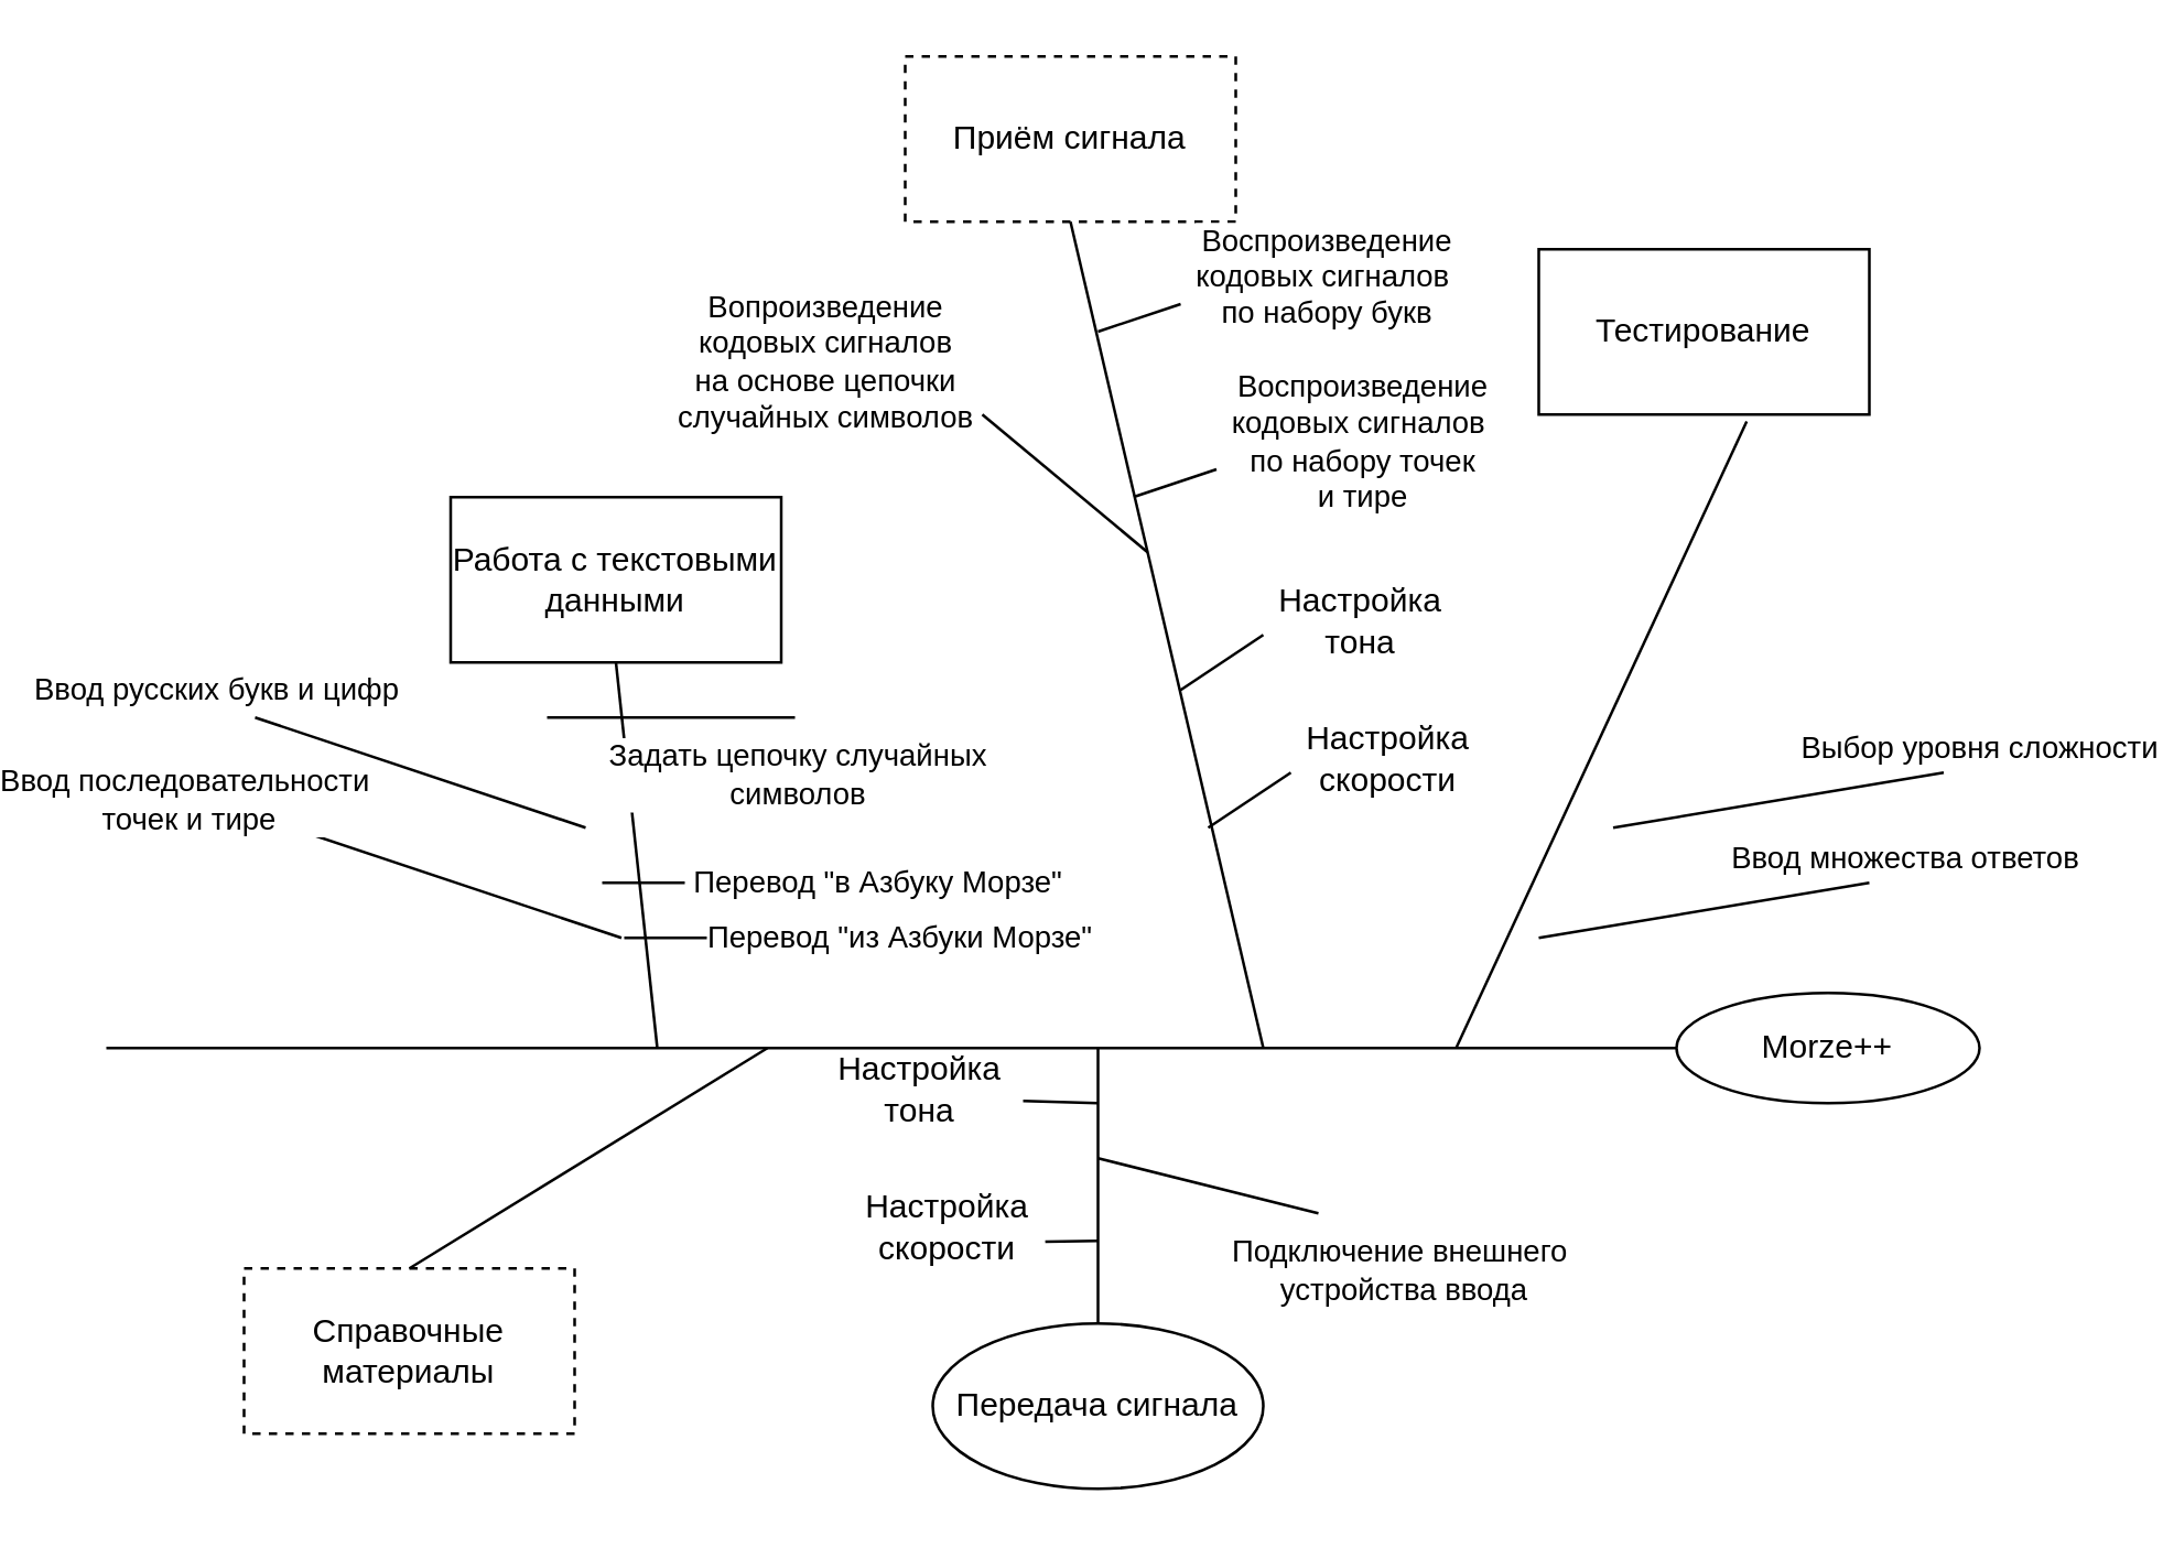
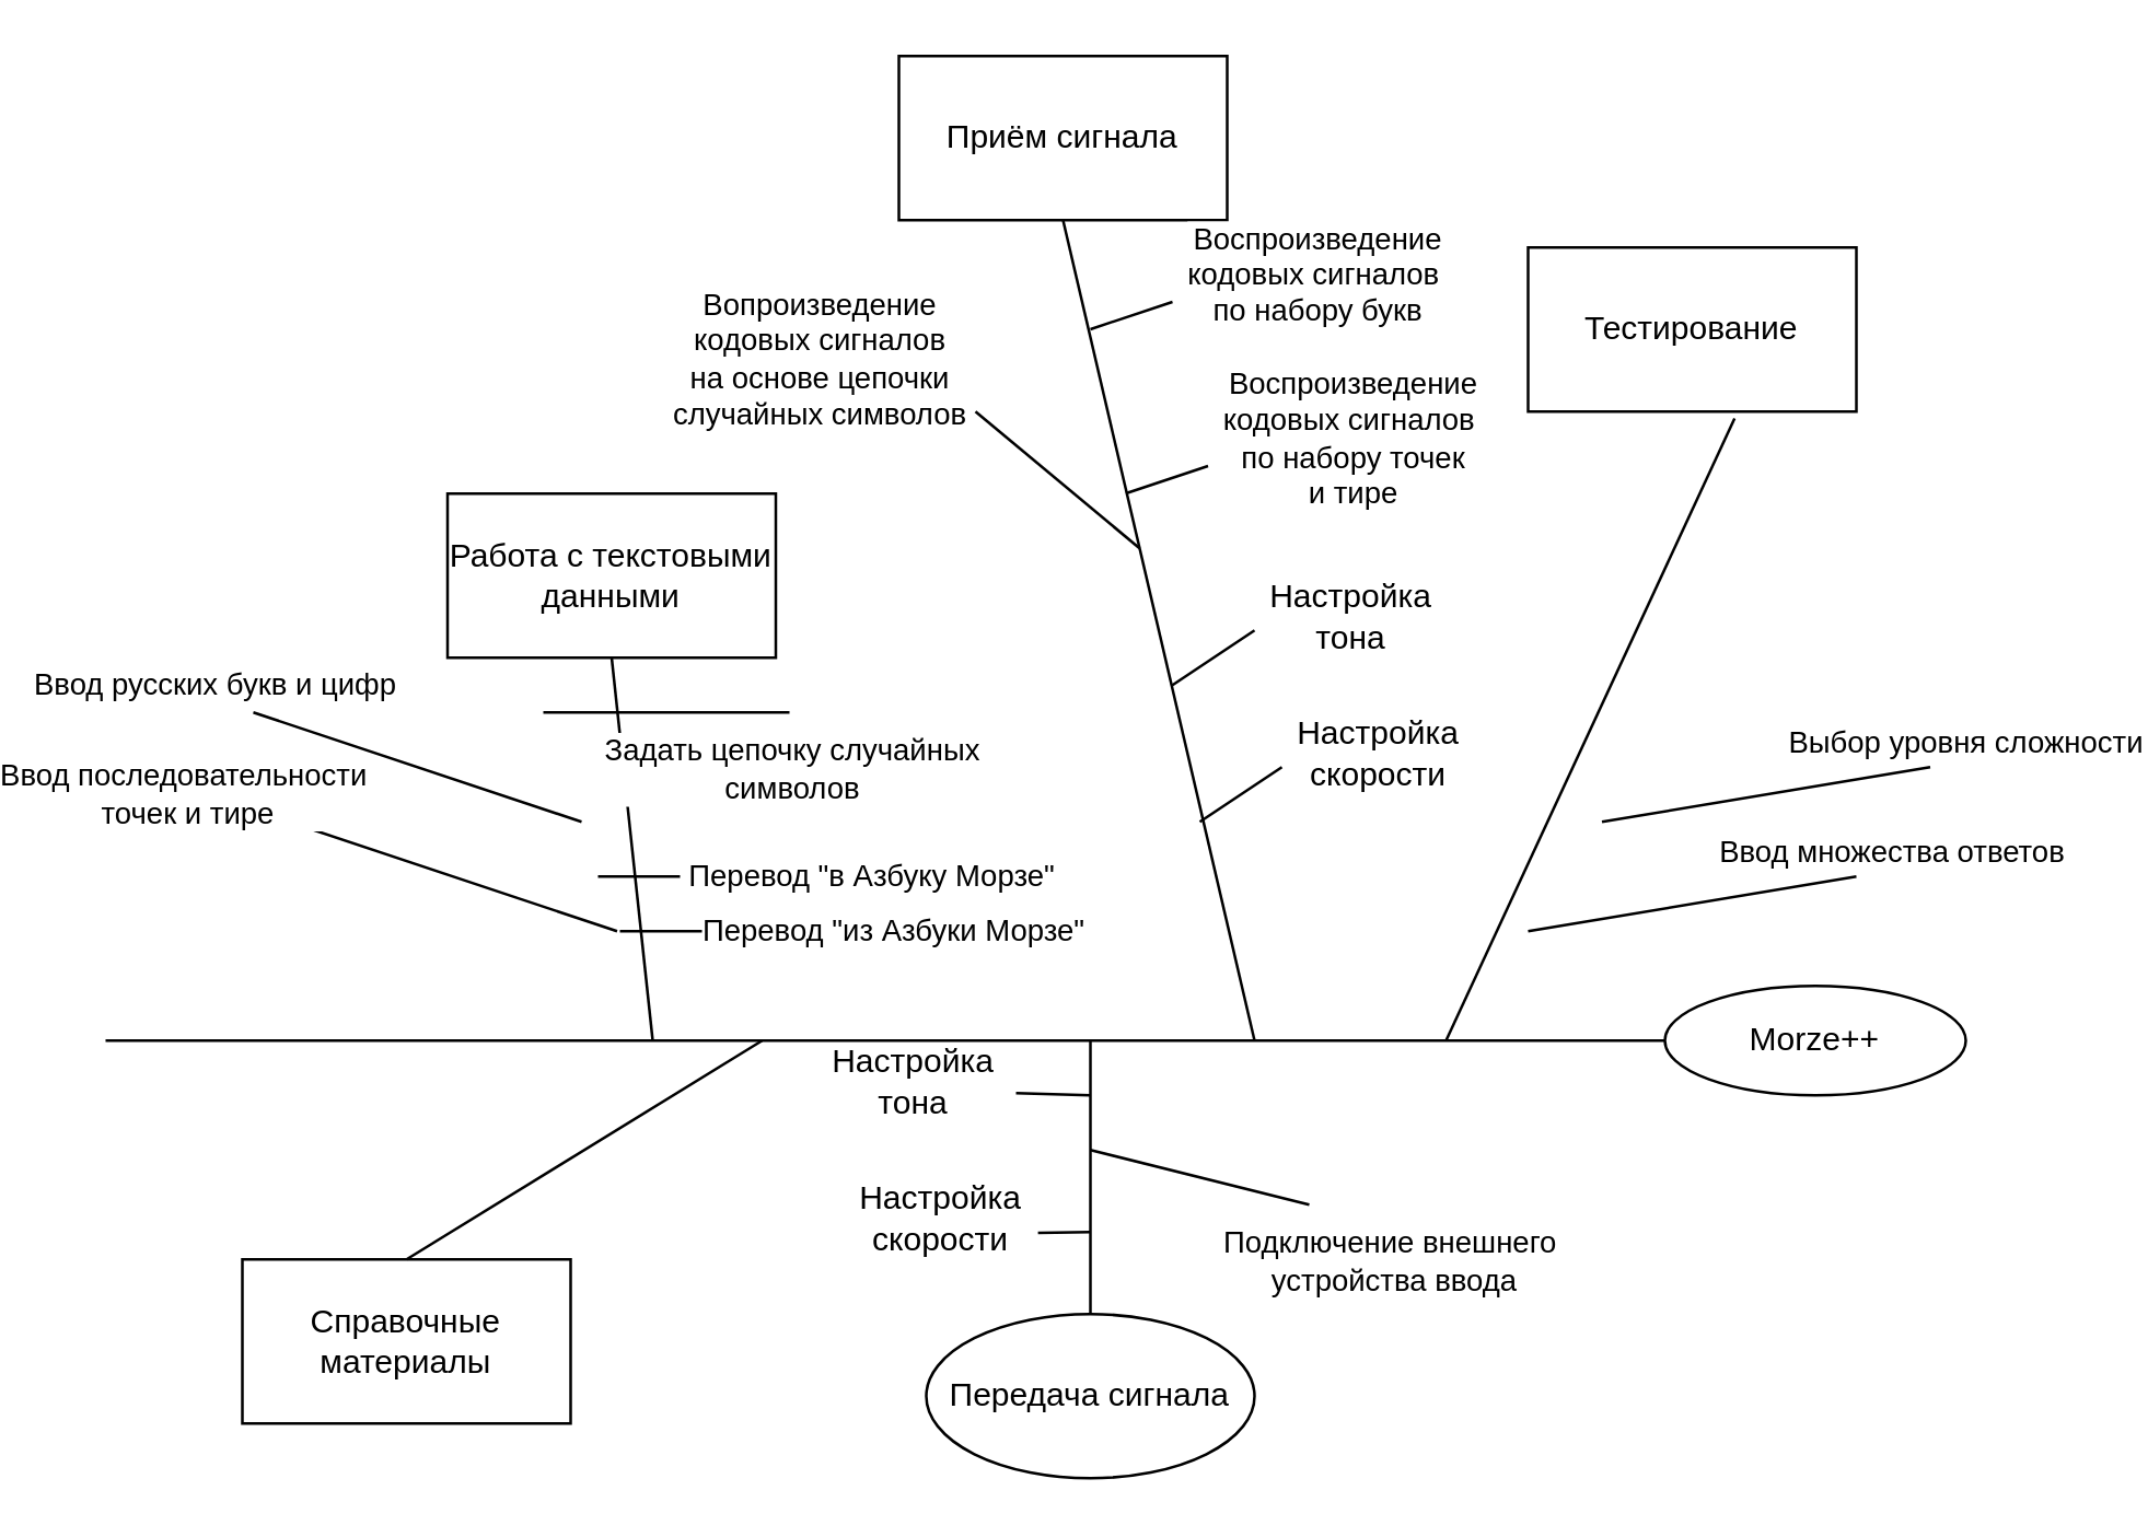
  <mxCell id="0" />
  <mxCell id="1" parent="0" />
  <mxCell id="2" value="" style="endArrow=none;html=1;" edge="1" parent="1"><mxGeometry width="50" height="50" relative="1" as="geometry"><mxPoint x="20" y="380" as="sourcePoint" /><mxPoint x="590" y="380" as="targetPoint" /></mxGeometry></mxCell>
  <mxCell id="3" value="Morze++" style="ellipse;whiteSpace=wrap;html=1;" vertex="1" parent="1"><mxGeometry x="590" y="360" width="110" height="40" as="geometry" /></mxCell>
- <mxCell id="4" value="Приём сигнала" style="rounded=0;whiteSpace=wrap;html=1;dashed=1;" vertex="1" parent="1"><mxGeometry x="310" y="20" width="120" height="60" as="geometry" /></mxCell>
+ <mxCell id="4" value="Приём сигнала" style="rounded=0;whiteSpace=wrap;html=1;" vertex="1" parent="1"><mxGeometry x="310" y="20" width="120" height="60" as="geometry" /></mxCell>
  <mxCell id="5" value="Тестирование" style="rounded=0;whiteSpace=wrap;html=1;" vertex="1" parent="1"><mxGeometry x="540" y="90" width="120" height="60" as="geometry" /></mxCell>
- <mxCell id="6" value="Справочные материалы" style="rounded=0;whiteSpace=wrap;html=1;dashed=1;" vertex="1" parent="1"><mxGeometry x="70" y="460" width="120" height="60" as="geometry" /></mxCell>
+ <mxCell id="6" value="Справочные материалы" style="rounded=0;whiteSpace=wrap;html=1;" vertex="1" parent="1"><mxGeometry x="70" y="460" width="120" height="60" as="geometry" /></mxCell>
  <mxCell id="7" value="Передача сигнала" style="ellipse;whiteSpace=wrap;html=1;" vertex="1" parent="1"><mxGeometry x="320" y="480" width="120" height="60" as="geometry" /></mxCell>
  <mxCell id="8" value="Работа с текстовыми данными" style="rounded=0;whiteSpace=wrap;html=1;" vertex="1" parent="1"><mxGeometry x="145" y="180" width="120" height="60" as="geometry" /></mxCell>
  <mxCell id="9" value="" style="endArrow=none;html=1;exitX=0.5;exitY=1;exitDx=0;exitDy=0;" edge="1" parent="1" source="4"><mxGeometry width="50" height="50" relative="1" as="geometry"><mxPoint x="320" y="410" as="sourcePoint" /><mxPoint x="440" y="380" as="targetPoint" /></mxGeometry></mxCell>
  <mxCell id="10" value="" style="endArrow=none;html=1;exitX=0.5;exitY=1;exitDx=0;exitDy=0;" edge="1" parent="1" source="8"><mxGeometry width="50" height="50" relative="1" as="geometry"><mxPoint x="320" y="410" as="sourcePoint" /><mxPoint x="220" y="380" as="targetPoint" /></mxGeometry></mxCell>
  <mxCell id="11" value="" style="endArrow=none;html=1;exitX=0.5;exitY=0;exitDx=0;exitDy=0;" edge="1" parent="1" source="6"><mxGeometry width="50" height="50" relative="1" as="geometry"><mxPoint x="320" y="410" as="sourcePoint" /><mxPoint x="260" y="380" as="targetPoint" /></mxGeometry></mxCell>
  <mxCell id="12" value="" style="endArrow=none;html=1;entryX=0.629;entryY=1.042;entryDx=0;entryDy=0;entryPerimeter=0;" edge="1" parent="1" target="5"><mxGeometry width="50" height="50" relative="1" as="geometry"><mxPoint x="510" y="380" as="sourcePoint" /><mxPoint x="370" y="360" as="targetPoint" /></mxGeometry></mxCell>
  <mxCell id="13" value="" style="endArrow=none;html=1;exitX=0.5;exitY=0;exitDx=0;exitDy=0;" edge="1" parent="1" source="7"><mxGeometry width="50" height="50" relative="1" as="geometry"><mxPoint x="320" y="410" as="sourcePoint" /><mxPoint x="380" y="380" as="targetPoint" /></mxGeometry></mxCell>
  <mxCell id="14" value="" style="endArrow=none;html=1;" edge="1" parent="1"><mxGeometry width="50" height="50" relative="1" as="geometry"><mxPoint x="687" y="280" as="sourcePoint" /><mxPoint x="567" y="300" as="targetPoint" /></mxGeometry></mxCell>
  <mxCell id="15" value="Выбор уровня сложности&lt;br&gt;" style="edgeLabel;html=1;align=center;verticalAlign=middle;resizable=0;points=[];" vertex="1" connectable="0" parent="14"><mxGeometry x="-0.769" y="2" relative="1" as="geometry"><mxPoint x="26.28" y="-14.24" as="offset" /></mxGeometry></mxCell>
  <mxCell id="16" value="" style="endArrow=none;html=1;" edge="1" parent="1"><mxGeometry width="50" height="50" relative="1" as="geometry"><mxPoint x="660" y="320" as="sourcePoint" /><mxPoint x="540" y="340" as="targetPoint" /></mxGeometry></mxCell>
  <mxCell id="17" value="Ввод множества ответов" style="edgeLabel;html=1;align=center;verticalAlign=middle;resizable=0;points=[];" vertex="1" connectable="0" parent="16"><mxGeometry x="-0.769" y="2" relative="1" as="geometry"><mxPoint x="26.28" y="-14.24" as="offset" /></mxGeometry></mxCell>
  <mxCell id="18" value="" style="endArrow=none;html=1;" edge="1" parent="1"><mxGeometry width="50" height="50" relative="1" as="geometry"><mxPoint x="180" y="260" as="sourcePoint" /><mxPoint x="270" y="260" as="targetPoint" /></mxGeometry></mxCell>
  <mxCell id="19" value="Задать цепочку случайных&lt;br&gt;символов" style="edgeLabel;html=1;align=center;verticalAlign=middle;resizable=0;points=[];" vertex="1" connectable="0" parent="18"><mxGeometry x="0.533" y="1" relative="1" as="geometry"><mxPoint x="21" y="21" as="offset" /></mxGeometry></mxCell>
  <mxCell id="20" value="" style="endArrow=none;html=1;" edge="1" parent="1"><mxGeometry width="50" height="50" relative="1" as="geometry"><mxPoint x="74" y="260" as="sourcePoint" /><mxPoint x="194" y="300" as="targetPoint" /></mxGeometry></mxCell>
  <mxCell id="21" value="Ввод русских букв и цифр" style="edgeLabel;html=1;align=center;verticalAlign=middle;resizable=0;points=[];" vertex="1" connectable="0" parent="20"><mxGeometry x="-0.788" y="1" relative="1" as="geometry"><mxPoint x="-26.97" y="-13.27" as="offset" /></mxGeometry></mxCell>
  <mxCell id="22" value="" style="endArrow=none;html=1;" edge="1" parent="1"><mxGeometry width="50" height="50" relative="1" as="geometry"><mxPoint x="87" y="300" as="sourcePoint" /><mxPoint x="207" y="340" as="targetPoint" /></mxGeometry></mxCell>
  <mxCell id="23" value="Ввод последовательности&amp;nbsp;&lt;br&gt;точек и тире" style="edgeLabel;html=1;align=center;verticalAlign=middle;resizable=0;points=[];" vertex="1" connectable="0" parent="22"><mxGeometry x="-0.788" y="1" relative="1" as="geometry"><mxPoint x="-49.97" y="-13.27" as="offset" /></mxGeometry></mxCell>
  <mxCell id="24" value="" style="endArrow=none;html=1;" edge="1" parent="1"><mxGeometry width="50" height="50" relative="1" as="geometry"><mxPoint x="460" y="440" as="sourcePoint" /><mxPoint x="380" y="420" as="targetPoint" /></mxGeometry></mxCell>
  <mxCell id="25" value="Подключение внешнего&amp;nbsp;&lt;br&gt;устройства ввода" style="edgeLabel;html=1;align=center;verticalAlign=middle;resizable=0;points=[];" vertex="1" connectable="0" parent="24"><mxGeometry x="-0.614" y="-1" relative="1" as="geometry"><mxPoint x="45.74" y="24.96" as="offset" /></mxGeometry></mxCell>
  <mxCell id="26" value="" style="endArrow=none;html=1;" edge="1" parent="1"><mxGeometry width="50" height="50" relative="1" as="geometry"><mxPoint x="230" y="320" as="sourcePoint" /><mxPoint x="200" y="320" as="targetPoint" /></mxGeometry></mxCell>
  <mxCell id="27" value="Перевод &quot;в Азбуку Морзе&quot;" style="edgeLabel;html=1;align=center;verticalAlign=middle;resizable=0;points=[];" vertex="1" connectable="0" parent="26"><mxGeometry x="-0.538" y="-1" relative="1" as="geometry"><mxPoint x="76.9" as="offset" /></mxGeometry></mxCell>
  <mxCell id="28" value="" style="endArrow=none;html=1;" edge="1" parent="1"><mxGeometry width="50" height="50" relative="1" as="geometry"><mxPoint x="238" y="340" as="sourcePoint" /><mxPoint x="208" y="340" as="targetPoint" /></mxGeometry></mxCell>
  <mxCell id="29" value="Перевод &quot;из Азбуки Морзе&quot;" style="edgeLabel;html=1;align=center;verticalAlign=middle;resizable=0;points=[];" vertex="1" connectable="0" parent="28"><mxGeometry x="-0.538" y="-1" relative="1" as="geometry"><mxPoint x="76.9" as="offset" /></mxGeometry></mxCell>
  <mxCell id="30" value="" style="endArrow=none;html=1;" edge="1" parent="1"><mxGeometry width="50" height="50" relative="1" as="geometry"><mxPoint x="410" y="109.88" as="sourcePoint" /><mxPoint x="380" y="119.88" as="targetPoint" /></mxGeometry></mxCell>
  <mxCell id="31" value="Воспроизведение &lt;br&gt;кодовых сигналов&amp;nbsp;&lt;br&gt;по набору букв" style="edgeLabel;html=1;align=center;verticalAlign=middle;resizable=0;points=[];" vertex="1" connectable="0" parent="30"><mxGeometry x="-0.603" y="1" relative="1" as="geometry"><mxPoint x="57.65" y="-12.94" as="offset" /></mxGeometry></mxCell>
  <mxCell id="32" value="" style="endArrow=none;html=1;" edge="1" parent="1"><mxGeometry width="50" height="50" relative="1" as="geometry"><mxPoint x="423" y="169.88" as="sourcePoint" /><mxPoint x="393" y="179.88" as="targetPoint" /></mxGeometry></mxCell>
  <mxCell id="33" value="Воспроизведение &lt;br&gt;кодовых сигналов&amp;nbsp;&lt;br&gt;по набору точек&lt;br&gt;и тире" style="edgeLabel;html=1;align=center;verticalAlign=middle;resizable=0;points=[];" vertex="1" connectable="0" parent="32"><mxGeometry x="-0.603" y="1" relative="1" as="geometry"><mxPoint x="57.65" y="-12.94" as="offset" /></mxGeometry></mxCell>
  <mxCell id="34" value="" style="endArrow=none;html=1;" edge="1" parent="1"><mxGeometry width="50" height="50" relative="1" as="geometry"><mxPoint x="338" y="150" as="sourcePoint" /><mxPoint x="398" y="200" as="targetPoint" /></mxGeometry></mxCell>
  <mxCell id="35" value="Вопроизведение &lt;br&gt;кодовых сигналов&lt;br&gt;на основе цепочки&lt;br&gt;случайных символов" style="edgeLabel;html=1;align=center;verticalAlign=middle;resizable=0;points=[];" vertex="1" connectable="0" parent="34"><mxGeometry x="-0.744" y="1" relative="1" as="geometry"><mxPoint x="-66.32" y="-25.63" as="offset" /></mxGeometry></mxCell>
  <mxCell id="36" value="" style="endArrow=none;html=1;" edge="1" parent="1"><mxGeometry width="50" height="50" relative="1" as="geometry"><mxPoint x="410" y="250" as="sourcePoint" /><mxPoint x="440" y="230" as="targetPoint" /></mxGeometry></mxCell>
  <mxCell id="37" value="Настройка&lt;br&gt;тона" style="text;html=1;align=center;verticalAlign=middle;resizable=0;points=[];autosize=1;" vertex="1" parent="1"><mxGeometry x="440" y="210" width="70" height="30" as="geometry" /></mxCell>
  <mxCell id="38" value="" style="endArrow=none;html=1;" edge="1" parent="1"><mxGeometry width="50" height="50" relative="1" as="geometry"><mxPoint x="420" y="300" as="sourcePoint" /><mxPoint x="450" y="280" as="targetPoint" /></mxGeometry></mxCell>
  <mxCell id="39" value="Настройка&lt;br&gt;скорости" style="text;html=1;align=center;verticalAlign=middle;resizable=0;points=[];autosize=1;" vertex="1" parent="1"><mxGeometry x="450" y="260" width="70" height="30" as="geometry" /></mxCell>
  <mxCell id="40" value="" style="endArrow=none;html=1;entryX=1.04;entryY=0.639;entryDx=0;entryDy=0;entryPerimeter=0;" edge="1" parent="1" target="41"><mxGeometry width="50" height="50" relative="1" as="geometry"><mxPoint x="380" y="400" as="sourcePoint" /><mxPoint x="280" y="400" as="targetPoint" /></mxGeometry></mxCell>
  <mxCell id="41" value="Настройка&lt;br&gt;тона" style="text;html=1;align=center;verticalAlign=middle;resizable=0;points=[];autosize=1;" vertex="1" parent="1"><mxGeometry x="280" y="380" width="70" height="30" as="geometry" /></mxCell>
  <mxCell id="42" value="" style="endArrow=none;html=1;entryX=1.012;entryY=0.678;entryDx=0;entryDy=0;entryPerimeter=0;" edge="1" parent="1" target="43"><mxGeometry width="50" height="50" relative="1" as="geometry"><mxPoint x="380" y="450" as="sourcePoint" /><mxPoint x="370" y="450" as="targetPoint" /></mxGeometry></mxCell>
  <mxCell id="43" value="Настройка&lt;br&gt;скорости" style="text;html=1;align=center;verticalAlign=middle;resizable=0;points=[];autosize=1;" vertex="1" parent="1"><mxGeometry x="290" y="430" width="70" height="30" as="geometry" /></mxCell>
